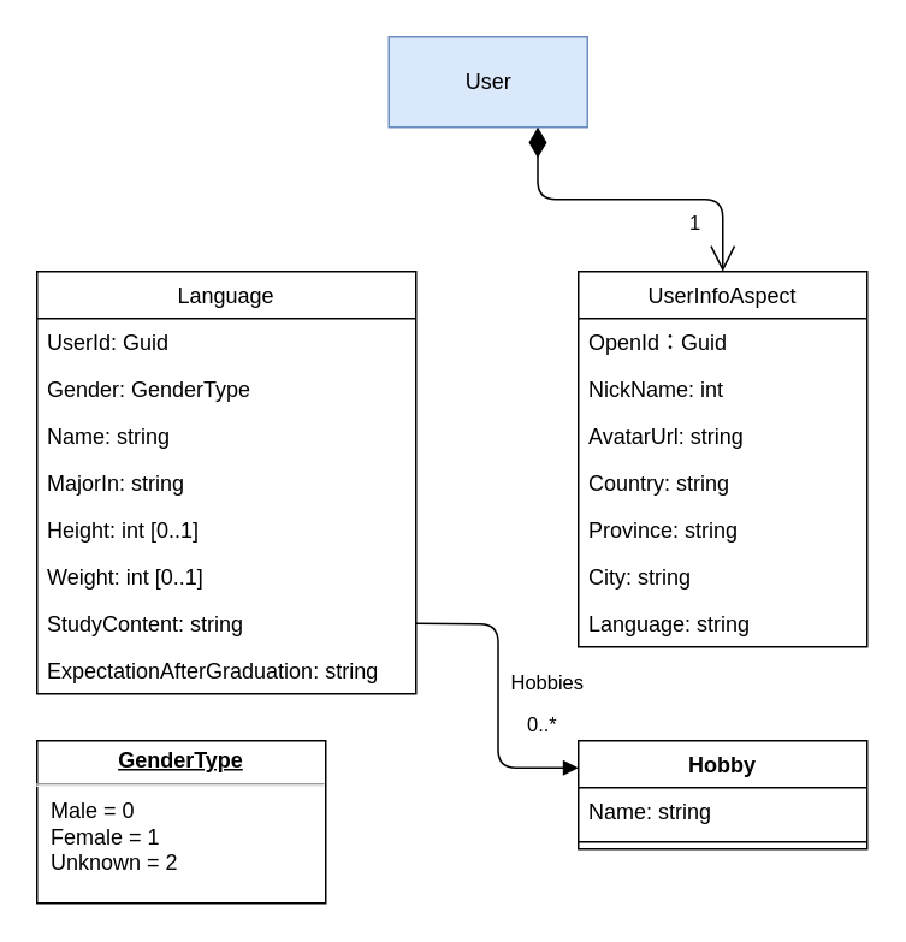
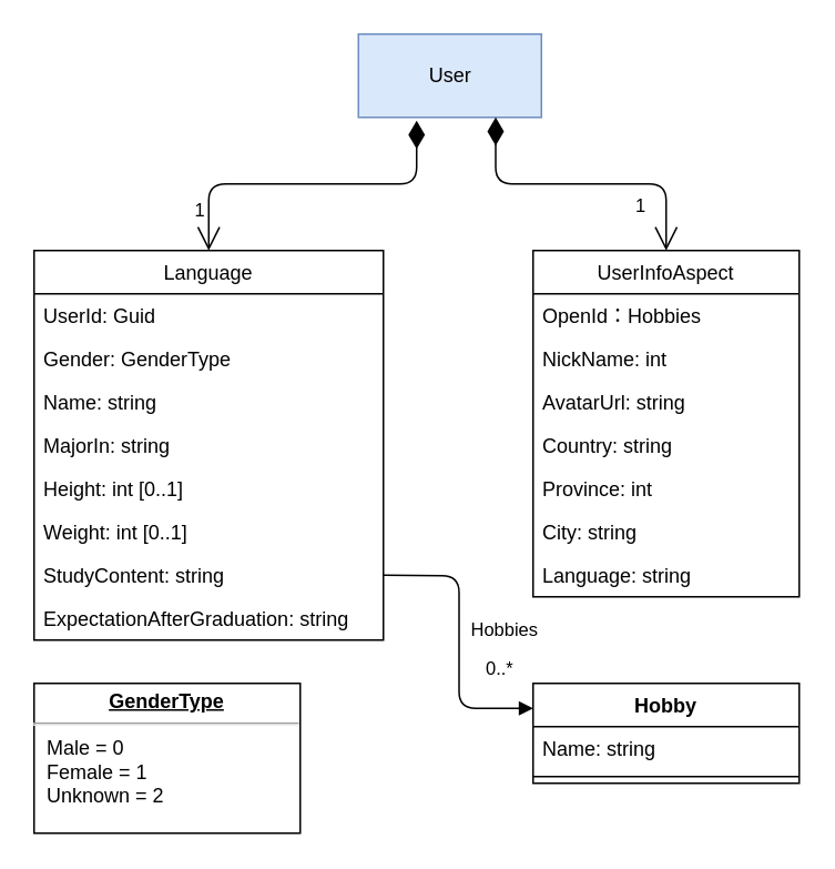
  <mxCell id="0" />
  <mxCell id="1" parent="0" />
  <mxCell id="2" value="Language" style="swimlane;fontStyle=0;childLayout=stackLayout;horizontal=1;startSize=26;fillColor=none;horizontalStack=0;resizeParent=1;resizeParentMax=0;resizeLast=0;collapsible=1;marginBottom=0;" parent="1" vertex="1"><mxGeometry x="20" y="150" width="210" height="234" as="geometry" /></mxCell>
  <mxCell id="3" value="UserId: Guid" style="text;strokeColor=none;fillColor=none;align=left;verticalAlign=top;spacingLeft=4;spacingRight=4;overflow=hidden;rotatable=0;points=[[0,0.5],[1,0.5]];portConstraint=eastwest;" parent="2" vertex="1"><mxGeometry y="26" width="210" height="26" as="geometry" /></mxCell>
  <mxCell id="4" value="Gender: GenderType" style="text;strokeColor=none;fillColor=none;align=left;verticalAlign=top;spacingLeft=4;spacingRight=4;overflow=hidden;rotatable=0;points=[[0,0.5],[1,0.5]];portConstraint=eastwest;" parent="2" vertex="1"><mxGeometry y="52" width="210" height="26" as="geometry" /></mxCell>
  <mxCell id="5" value="Name: string" style="text;strokeColor=none;fillColor=none;align=left;verticalAlign=top;spacingLeft=4;spacingRight=4;overflow=hidden;rotatable=0;points=[[0,0.5],[1,0.5]];portConstraint=eastwest;" parent="2" vertex="1"><mxGeometry y="78" width="210" height="26" as="geometry" /></mxCell>
  <mxCell id="6" value="MajorIn: string" style="text;strokeColor=none;fillColor=none;align=left;verticalAlign=top;spacingLeft=4;spacingRight=4;overflow=hidden;rotatable=0;points=[[0,0.5],[1,0.5]];portConstraint=eastwest;" parent="2" vertex="1"><mxGeometry y="104" width="210" height="26" as="geometry" /></mxCell>
  <mxCell id="7" value="Height: int [0..1]" style="text;strokeColor=none;fillColor=none;align=left;verticalAlign=top;spacingLeft=4;spacingRight=4;overflow=hidden;rotatable=0;points=[[0,0.5],[1,0.5]];portConstraint=eastwest;" parent="2" vertex="1"><mxGeometry y="130" width="210" height="26" as="geometry" /></mxCell>
  <mxCell id="8" value="Weight: int [0..1]" style="text;strokeColor=none;fillColor=none;align=left;verticalAlign=top;spacingLeft=4;spacingRight=4;overflow=hidden;rotatable=0;points=[[0,0.5],[1,0.5]];portConstraint=eastwest;" parent="2" vertex="1"><mxGeometry y="156" width="210" height="26" as="geometry" /></mxCell>
  <mxCell id="9" value="StudyContent: string" style="text;strokeColor=none;fillColor=none;align=left;verticalAlign=top;spacingLeft=4;spacingRight=4;overflow=hidden;rotatable=0;points=[[0,0.5],[1,0.5]];portConstraint=eastwest;" parent="2" vertex="1"><mxGeometry y="182" width="210" height="26" as="geometry" /></mxCell>
  <mxCell id="10" value="ExpectationAfterGraduation: string" style="text;strokeColor=none;fillColor=none;align=left;verticalAlign=top;spacingLeft=4;spacingRight=4;overflow=hidden;rotatable=0;points=[[0,0.5],[1,0.5]];portConstraint=eastwest;" parent="2" vertex="1"><mxGeometry y="208" width="210" height="26" as="geometry" /></mxCell>
  <mxCell id="11" value="User" style="html=1;fillColor=#dae8fc;strokeColor=#6c8ebf;" parent="1" vertex="1"><mxGeometry x="215" y="20" width="110" height="50" as="geometry" /></mxCell>
+ <mxCell id="12" value="1" style="endArrow=open;html=1;endSize=12;startArrow=diamondThin;startSize=14;startFill=1;edgeStyle=orthogonalEdgeStyle;align=left;verticalAlign=bottom;exitX=0.318;exitY=1.04;exitDx=0;exitDy=0;exitPerimeter=0;" parent="1" source="11" target="2" edge="1"><mxGeometry x="0.849" y="-10" relative="1" as="geometry"><mxPoint x="230" y="240" as="sourcePoint" /><mxPoint x="390" y="240" as="targetPoint" /><mxPoint as="offset" /></mxGeometry></mxCell>
  <mxCell id="13" value="UserInfoAspect" style="swimlane;fontStyle=0;childLayout=stackLayout;horizontal=1;startSize=26;fillColor=none;horizontalStack=0;resizeParent=1;resizeParentMax=0;resizeLast=0;collapsible=1;marginBottom=0;" parent="1" vertex="1"><mxGeometry x="320" y="150" width="160" height="208" as="geometry" /></mxCell>
- <mxCell id="14" value="OpenId：Guid" style="text;strokeColor=none;fillColor=none;align=left;verticalAlign=top;spacingLeft=4;spacingRight=4;overflow=hidden;rotatable=0;points=[[0,0.5],[1,0.5]];portConstraint=eastwest;" parent="13" vertex="1"><mxGeometry y="26" width="160" height="26" as="geometry" /></mxCell>
+ <mxCell id="14" value="OpenId：Hobbies" style="text;strokeColor=none;fillColor=none;align=left;verticalAlign=top;spacingLeft=4;spacingRight=4;overflow=hidden;rotatable=0;points=[[0,0.5],[1,0.5]];portConstraint=eastwest;" parent="13" vertex="1"><mxGeometry y="26" width="160" height="26" as="geometry" /></mxCell>
  <mxCell id="15" value="NickName: int" style="text;strokeColor=none;fillColor=none;align=left;verticalAlign=top;spacingLeft=4;spacingRight=4;overflow=hidden;rotatable=0;points=[[0,0.5],[1,0.5]];portConstraint=eastwest;" vertex="1" parent="13"><mxGeometry y="52" width="160" height="26" as="geometry" /></mxCell>
  <mxCell id="16" value="AvatarUrl: string" style="text;strokeColor=none;fillColor=none;align=left;verticalAlign=top;spacingLeft=4;spacingRight=4;overflow=hidden;rotatable=0;points=[[0,0.5],[1,0.5]];portConstraint=eastwest;" parent="13" vertex="1"><mxGeometry y="78" width="160" height="26" as="geometry" /></mxCell>
  <mxCell id="17" value="Country: string" style="text;strokeColor=none;fillColor=none;align=left;verticalAlign=top;spacingLeft=4;spacingRight=4;overflow=hidden;rotatable=0;points=[[0,0.5],[1,0.5]];portConstraint=eastwest;" parent="13" vertex="1"><mxGeometry y="104" width="160" height="26" as="geometry" /></mxCell>
- <mxCell id="18" value="Province: string" style="text;strokeColor=none;fillColor=none;align=left;verticalAlign=top;spacingLeft=4;spacingRight=4;overflow=hidden;rotatable=0;points=[[0,0.5],[1,0.5]];portConstraint=eastwest;" parent="13" vertex="1"><mxGeometry y="130" width="160" height="26" as="geometry" /></mxCell>
+ <mxCell id="18" value="Province: int" style="text;strokeColor=none;fillColor=none;align=left;verticalAlign=top;spacingLeft=4;spacingRight=4;overflow=hidden;rotatable=0;points=[[0,0.5],[1,0.5]];portConstraint=eastwest;" parent="13" vertex="1"><mxGeometry y="130" width="160" height="26" as="geometry" /></mxCell>
  <mxCell id="19" value="City: string" style="text;strokeColor=none;fillColor=none;align=left;verticalAlign=top;spacingLeft=4;spacingRight=4;overflow=hidden;rotatable=0;points=[[0,0.5],[1,0.5]];portConstraint=eastwest;" parent="13" vertex="1"><mxGeometry y="156" width="160" height="26" as="geometry" /></mxCell>
  <mxCell id="20" value="Language: string" style="text;strokeColor=none;fillColor=none;align=left;verticalAlign=top;spacingLeft=4;spacingRight=4;overflow=hidden;rotatable=0;points=[[0,0.5],[1,0.5]];portConstraint=eastwest;" parent="13" vertex="1"><mxGeometry y="182" width="160" height="26" as="geometry" /></mxCell>
  <mxCell id="21" value="1" style="endArrow=open;html=1;endSize=12;startArrow=diamondThin;startSize=14;startFill=1;edgeStyle=orthogonalEdgeStyle;align=left;verticalAlign=bottom;entryX=0.5;entryY=0;entryDx=0;entryDy=0;exitX=0.75;exitY=1;exitDx=0;exitDy=0;" parent="1" source="11" target="13" edge="1"><mxGeometry x="0.781" y="-20" relative="1" as="geometry"><mxPoint x="230" y="240" as="sourcePoint" /><mxPoint x="390" y="240" as="targetPoint" /><mxPoint y="1" as="offset" /></mxGeometry></mxCell>
  <mxCell id="22" value="Hobby" style="swimlane;fontStyle=1;align=center;verticalAlign=top;childLayout=stackLayout;horizontal=1;startSize=26;horizontalStack=0;resizeParent=1;resizeParentMax=0;resizeLast=0;collapsible=1;marginBottom=0;" parent="1" vertex="1"><mxGeometry x="320" y="410" width="160" height="60" as="geometry" /></mxCell>
  <mxCell id="23" value="Name: string" style="text;strokeColor=none;fillColor=none;align=left;verticalAlign=top;spacingLeft=4;spacingRight=4;overflow=hidden;rotatable=0;points=[[0,0.5],[1,0.5]];portConstraint=eastwest;" parent="22" vertex="1"><mxGeometry y="26" width="160" height="26" as="geometry" /></mxCell>
  <mxCell id="24" value="" style="line;strokeWidth=1;fillColor=none;align=left;verticalAlign=middle;spacingTop=-1;spacingLeft=3;spacingRight=3;rotatable=0;labelPosition=right;points=[];portConstraint=eastwest;" parent="22" vertex="1"><mxGeometry y="52" width="160" height="8" as="geometry" /></mxCell>
  <mxCell id="25" value="Hobbies" style="endArrow=block;endFill=1;html=1;edgeStyle=orthogonalEdgeStyle;align=left;verticalAlign=top;exitX=1;exitY=0.5;exitDx=0;exitDy=0;entryX=0;entryY=0.25;entryDx=0;entryDy=0;" parent="1" target="22" edge="1"><mxGeometry x="-0.231" y="5" relative="1" as="geometry"><mxPoint x="230" y="345" as="sourcePoint" /><mxPoint x="370" y="410" as="targetPoint" /><mxPoint as="offset" /></mxGeometry></mxCell>
  <mxCell id="26" value="0..*" style="edgeLabel;resizable=0;html=1;align=left;verticalAlign=bottom;" parent="25" connectable="0" vertex="1"><mxGeometry x="-1" relative="1" as="geometry"><mxPoint x="60" y="64" as="offset" /></mxGeometry></mxCell>
  <mxCell id="27" value="&lt;p style=&quot;margin: 0px ; margin-top: 4px ; text-align: center ; text-decoration: underline&quot;&gt;&lt;b&gt;GenderType&lt;/b&gt;&lt;/p&gt;&lt;hr&gt;&lt;p style=&quot;margin: 0px ; margin-left: 8px&quot;&gt;Male = 0&lt;br&gt;Female = 1&lt;br&gt;Unknown = 2&lt;/p&gt;" style="verticalAlign=top;align=left;overflow=fill;fontSize=12;fontFamily=Helvetica;html=1;" vertex="1" parent="1"><mxGeometry x="20" y="410" width="160" height="90" as="geometry" /></mxCell>
